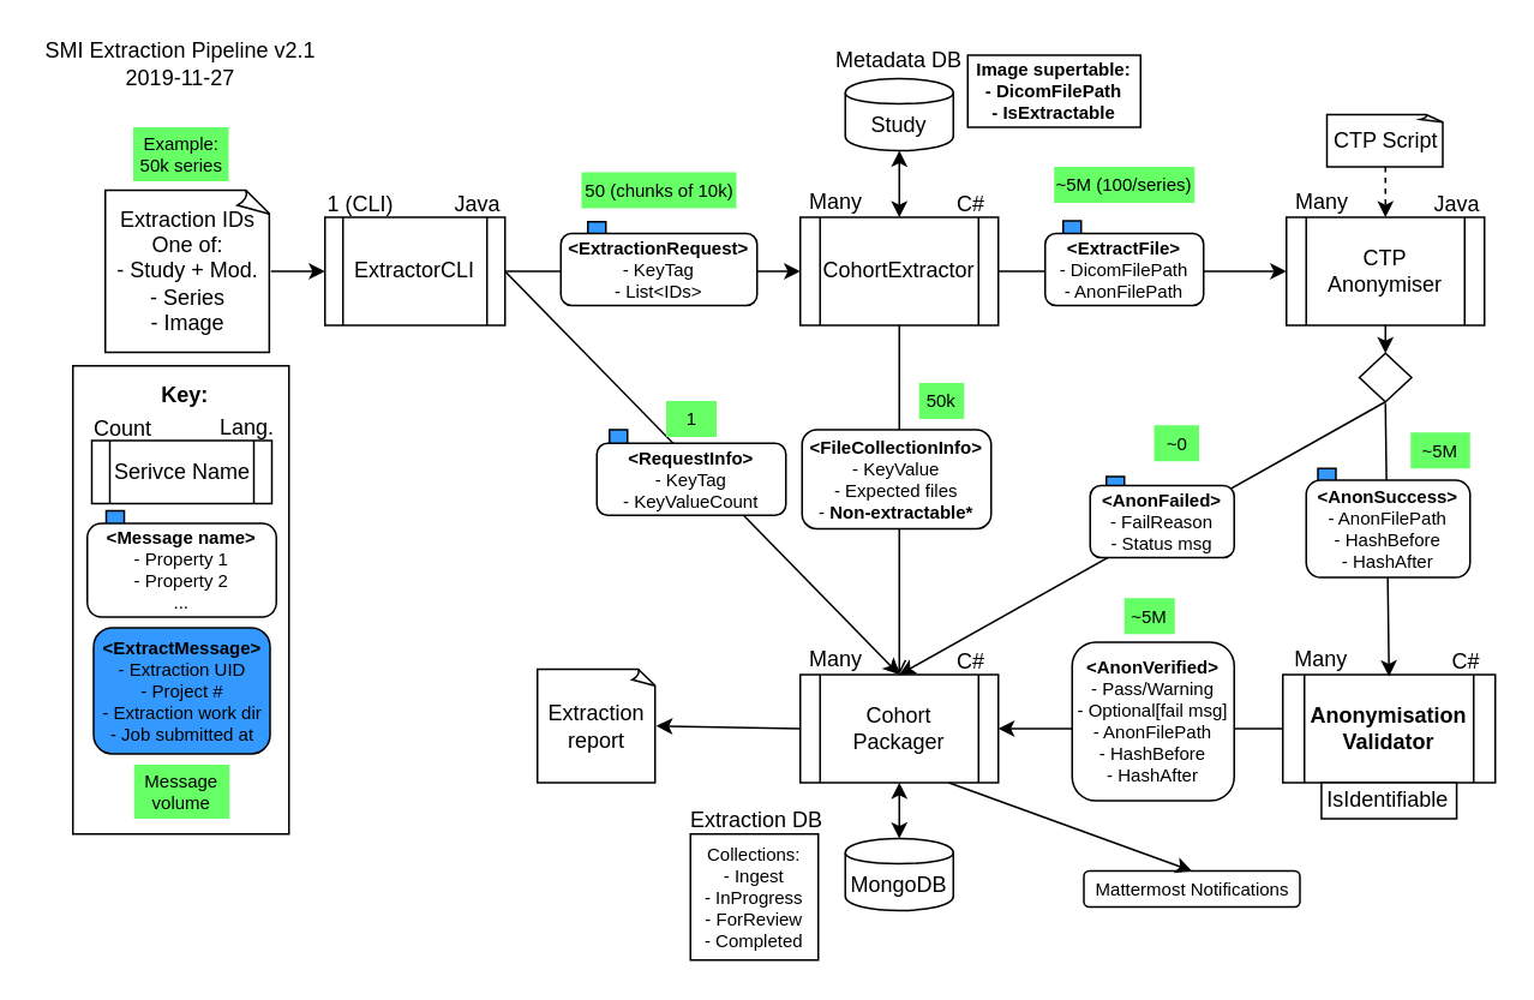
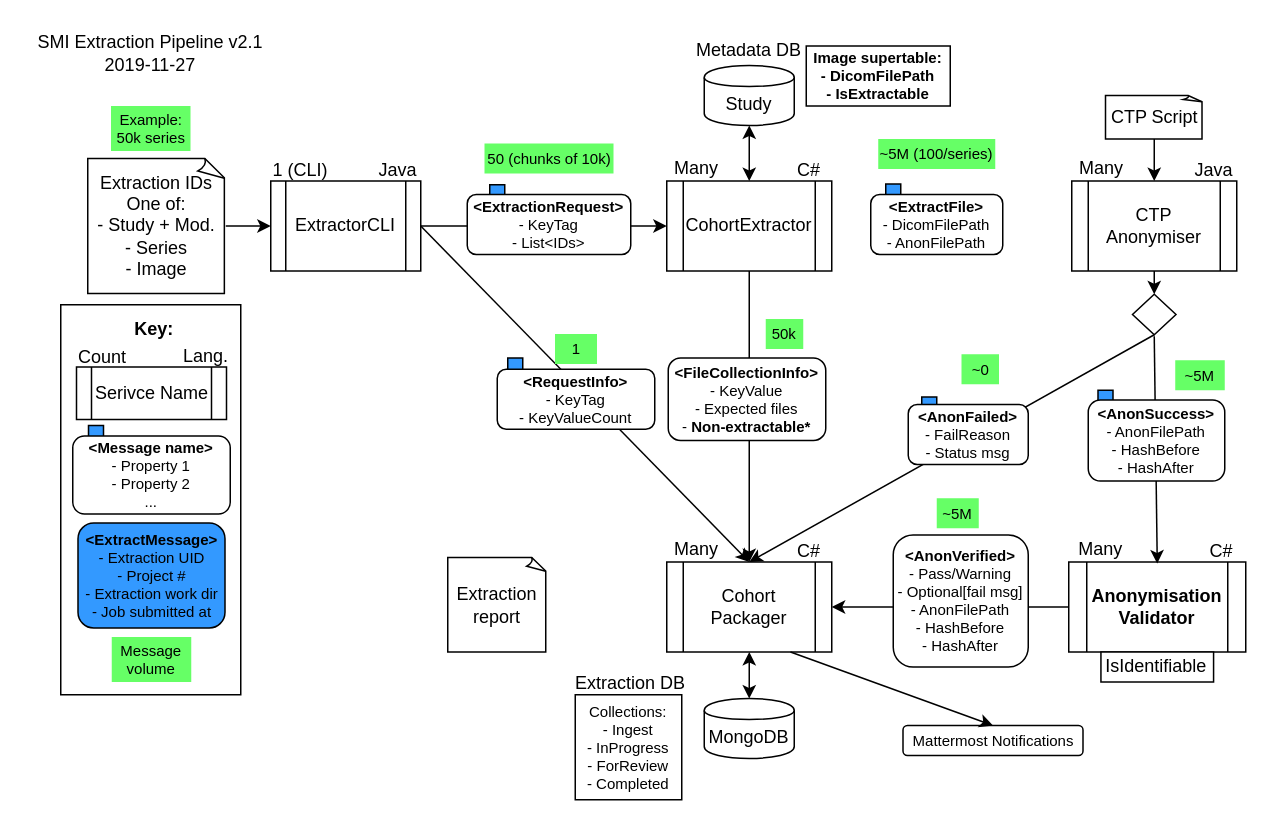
  <mxCell id="0" />
  <mxCell id="1" parent="0" />
  <mxCell id="2" value="" style="rounded=0;whiteSpace=wrap;html=1;fillColor=#3399FF;fontSize=10;" parent="1" vertex="1"><mxGeometry x="600" y="380" width="10" height="20" as="geometry" /></mxCell>
  <mxCell id="3" value="" style="rounded=0;whiteSpace=wrap;html=1;fillColor=#3399FF;fontSize=10;" parent="1" vertex="1"><mxGeometry x="731.5" y="259.5" width="10" height="20" as="geometry" /></mxCell>
  <mxCell id="4" value="" style="rounded=0;whiteSpace=wrap;html=1;fillColor=#3399FF;fontSize=10;" parent="1" vertex="1"><mxGeometry x="614" y="264" width="10" height="20" as="geometry" /></mxCell>
  <mxCell id="5" value="" style="rounded=0;whiteSpace=wrap;html=1;fillColor=#3399FF;fontSize=10;" parent="1" vertex="1"><mxGeometry x="338" y="238" width="10" height="20" as="geometry" /></mxCell>
  <mxCell id="6" value="" style="rounded=0;whiteSpace=wrap;html=1;fillColor=#3399FF;fontSize=10;" parent="1" vertex="1"><mxGeometry x="590" y="122" width="10" height="20" as="geometry" /></mxCell>
  <mxCell id="7" value="" style="rounded=0;whiteSpace=wrap;html=1;fillColor=#3399FF;fontSize=10;" parent="1" vertex="1"><mxGeometry x="326" y="122.5" width="10" height="20" as="geometry" /></mxCell>
  <mxCell id="8" value="SMI Extraction Pipeline v2.1&lt;br&gt;2019-11-27" style="text;html=1;strokeColor=none;fillColor=none;align=center;verticalAlign=middle;whiteSpace=wrap;rounded=0;" parent="1" vertex="1"><mxGeometry y="20" width="160" height="30" as="geometry" x="20" /></mxCell>
  <mxCell id="9" value="Extraction IDs&lt;br&gt;One of:&lt;br&gt;- Study + Mod.&lt;br&gt;- Series&lt;br&gt;- Image" style="whiteSpace=wrap;html=1;shape=mxgraph.basic.document" parent="1" vertex="1"><mxGeometry x="58" y="105" width="92" height="90" as="geometry" /></mxCell>
  <mxCell id="10" value="" style="group" parent="1" vertex="1" connectable="0"><mxGeometry x="714" y="105" width="110" height="75" as="geometry" /></mxCell>
  <mxCell id="11" value="" style="group" parent="10" vertex="1" connectable="0"><mxGeometry width="110" height="75" as="geometry" /></mxCell>
  <mxCell id="12" value="CTP Anonymiser" style="shape=process;whiteSpace=wrap;html=1;backgroundOutline=1;" parent="11" vertex="1"><mxGeometry y="15" width="110" height="60" as="geometry" /></mxCell>
  <mxCell id="13" value="Java" style="text;html=1;strokeColor=none;fillColor=none;align=center;verticalAlign=middle;whiteSpace=wrap;rounded=0;" parent="11" vertex="1"><mxGeometry x="80" width="30" height="15" as="geometry" /></mxCell>
  <mxCell id="14" value="Many" style="text;html=1;strokeColor=none;fillColor=none;align=center;verticalAlign=middle;whiteSpace=wrap;rounded=0;" parent="11" vertex="1"><mxGeometry y="0.5" width="40" height="13" as="geometry" /></mxCell>
  <mxCell id="15" value="" style="group" parent="1" vertex="1" connectable="0"><mxGeometry x="180" y="105" width="100" height="75" as="geometry" /></mxCell>
  <mxCell id="16" value="" style="group" parent="15" vertex="1" connectable="0"><mxGeometry width="100" height="75" as="geometry" /></mxCell>
  <mxCell id="17" value="ExtractorCLI" style="shape=process;whiteSpace=wrap;html=1;backgroundOutline=1;" parent="16" vertex="1"><mxGeometry y="15" width="100" height="60" as="geometry" /></mxCell>
  <mxCell id="18" value="Java" style="text;html=1;strokeColor=none;fillColor=none;align=center;verticalAlign=middle;whiteSpace=wrap;rounded=0;" parent="16" vertex="1"><mxGeometry x="70" width="30" height="15" as="geometry" /></mxCell>
  <mxCell id="19" value="1 (CLI)" style="text;html=1;strokeColor=none;fillColor=none;align=center;verticalAlign=middle;whiteSpace=wrap;rounded=0;" parent="16" vertex="1"><mxGeometry y="2.5" width="40" height="10" as="geometry" /></mxCell>
  <mxCell id="20" value="" style="group" parent="1" vertex="1" connectable="0"><mxGeometry x="444" y="359" width="110" height="75" as="geometry" /></mxCell>
  <mxCell id="21" value="" style="group" parent="20" vertex="1" connectable="0"><mxGeometry width="110" height="75" as="geometry" /></mxCell>
  <mxCell id="22" value="" style="group" parent="21" vertex="1" connectable="0"><mxGeometry width="110" height="75" as="geometry" /></mxCell>
  <mxCell id="23" value="Cohort Packager" style="shape=process;whiteSpace=wrap;html=1;backgroundOutline=1;" parent="22" vertex="1"><mxGeometry y="15" width="110" height="60" as="geometry" /></mxCell>
  <mxCell id="24" value="C#" style="text;html=1;strokeColor=none;fillColor=none;align=center;verticalAlign=middle;whiteSpace=wrap;rounded=0;" parent="22" vertex="1"><mxGeometry x="80" width="30" height="15" as="geometry" /></mxCell>
  <mxCell id="25" value="Many" style="text;html=1;strokeColor=none;fillColor=none;align=center;verticalAlign=middle;whiteSpace=wrap;rounded=0;" parent="22" vertex="1"><mxGeometry y="0.5" width="40" height="13" as="geometry" /></mxCell>
  <mxCell id="26" value="" style="group" parent="1" vertex="1" connectable="0"><mxGeometry x="459" y="23" width="80" height="60" as="geometry" /></mxCell>
  <mxCell id="27" value="" style="group" parent="26" vertex="1" connectable="0"><mxGeometry width="80" height="60" as="geometry" /></mxCell>
  <mxCell id="28" value="Study" style="shape=cylinder;whiteSpace=wrap;html=1;boundedLbl=1;backgroundOutline=1;" parent="27" vertex="1"><mxGeometry x="10" y="20" width="60" height="40" as="geometry" /></mxCell>
  <mxCell id="29" value="Metadata DB" style="text;html=1;strokeColor=none;fillColor=none;align=center;verticalAlign=middle;whiteSpace=wrap;rounded=0;" parent="27" vertex="1"><mxGeometry width="80" height="20" as="geometry" /></mxCell>
  <mxCell id="30" value="" style="group" parent="1" vertex="1" connectable="0"><mxGeometry x="444" y="105" width="110" height="75" as="geometry" /></mxCell>
  <mxCell id="31" value="" style="group" parent="30" vertex="1" connectable="0"><mxGeometry width="110" height="75" as="geometry" /></mxCell>
  <mxCell id="32" value="" style="group" parent="31" vertex="1" connectable="0"><mxGeometry width="110" height="75" as="geometry" /></mxCell>
  <mxCell id="33" value="CohortExtractor" style="shape=process;whiteSpace=wrap;html=1;backgroundOutline=1;" parent="32" vertex="1"><mxGeometry y="15" width="110" height="60" as="geometry" /></mxCell>
  <mxCell id="34" value="C#" style="text;html=1;strokeColor=none;fillColor=none;align=center;verticalAlign=middle;whiteSpace=wrap;rounded=0;" parent="32" vertex="1"><mxGeometry x="80" width="30" height="15" as="geometry" /></mxCell>
  <mxCell id="35" value="Many" style="text;html=1;strokeColor=none;fillColor=none;align=center;verticalAlign=middle;whiteSpace=wrap;rounded=0;" parent="32" vertex="1"><mxGeometry y="0.5" width="40" height="13" as="geometry" /></mxCell>
  <mxCell id="36" value="CTP Script" style="whiteSpace=wrap;html=1;shape=mxgraph.basic.document" parent="1" vertex="1"><mxGeometry x="736.5" y="63" width="65" height="29" as="geometry" /></mxCell>
  <mxCell id="37" value="" style="group" parent="1" vertex="1" connectable="0"><mxGeometry x="712" y="359" width="118" height="95" as="geometry" /></mxCell>
  <mxCell id="38" value="" style="group" parent="37" vertex="1" connectable="0"><mxGeometry width="118" height="75" as="geometry" /></mxCell>
  <mxCell id="39" value="" style="group" parent="38" vertex="1" connectable="0"><mxGeometry width="118" height="75" as="geometry" /></mxCell>
  <mxCell id="40" value="" style="group" parent="39" vertex="1" connectable="0"><mxGeometry width="118" height="75" as="geometry" /></mxCell>
  <mxCell id="41" value="&lt;b&gt;Anonymisation&lt;br&gt;Validator&lt;/b&gt;" style="shape=process;whiteSpace=wrap;html=1;backgroundOutline=1;" parent="40" vertex="1"><mxGeometry y="15" width="118" height="60" as="geometry" /></mxCell>
  <mxCell id="42" value="C#" style="text;html=1;strokeColor=none;fillColor=none;align=center;verticalAlign=middle;whiteSpace=wrap;rounded=0;" parent="40" vertex="1"><mxGeometry x="85.818" width="32.182" height="15" as="geometry" /></mxCell>
  <mxCell id="43" value="Many" style="text;html=1;strokeColor=none;fillColor=none;align=center;verticalAlign=middle;whiteSpace=wrap;rounded=0;" parent="40" vertex="1"><mxGeometry y="0.5" width="42.909" height="13" as="geometry" /></mxCell>
  <mxCell id="44" value="IsIdentifiable" style="rounded=0;whiteSpace=wrap;html=1;" parent="37" vertex="1"><mxGeometry x="21.455" y="75" width="75.091" height="20" as="geometry" /></mxCell>
  <mxCell id="45" value="" style="group" parent="1" vertex="1" connectable="0"><mxGeometry x="459" y="439" width="80" height="80" as="geometry" /></mxCell>
  <mxCell id="46" value="" style="group" parent="45" vertex="1" connectable="0"><mxGeometry width="80" height="60" as="geometry" /></mxCell>
  <mxCell id="47" value="" style="group" parent="46" vertex="1" connectable="0"><mxGeometry width="80" height="60" as="geometry" /></mxCell>
  <mxCell id="48" value="" style="group" parent="47" vertex="1" connectable="0"><mxGeometry width="80" height="60" as="geometry" /></mxCell>
  <mxCell id="49" value="" style="group" parent="48" vertex="1" connectable="0"><mxGeometry x="10" y="26" width="60" height="40" as="geometry" /></mxCell>
  <mxCell id="50" value="MongoDB" style="shape=cylinder;whiteSpace=wrap;html=1;boundedLbl=1;backgroundOutline=1;" parent="49" vertex="1"><mxGeometry width="60" height="40" as="geometry" /></mxCell>
  <mxCell id="51" value="Extraction DB" style="text;html=1;strokeColor=none;fillColor=none;align=center;verticalAlign=middle;whiteSpace=wrap;rounded=0;" parent="45" vertex="1"><mxGeometry x="-79" y="5.5" width="80" height="20" as="geometry" /></mxCell>
  <mxCell id="52" value="" style="endArrow=classic;html=1;exitX=1;exitY=0.5;exitDx=0;exitDy=0;entryX=0;entryY=0.5;entryDx=0;entryDy=0;" parent="1" source="17" target="33" edge="1"><mxGeometry width="50" height="50" relative="1" as="geometry"><mxPoint x="260" y="273" as="sourcePoint" /><mxPoint x="310" y="223" as="targetPoint" /></mxGeometry></mxCell>
- <mxCell id="53" value="" style="endArrow=classic;html=1;exitX=1;exitY=0.5;exitDx=0;exitDy=0;entryX=0;entryY=0.5;entryDx=0;entryDy=0;" parent="1" source="33" target="12" edge="1"><mxGeometry width="50" height="50" relative="1" as="geometry"><mxPoint x="470" y="273" as="sourcePoint" /><mxPoint x="520" y="223" as="targetPoint" /></mxGeometry></mxCell>
  <mxCell id="54" value="" style="endArrow=classic;html=1;entryX=0.5;entryY=0;entryDx=0;entryDy=0;exitX=0.5;exitY=1;exitDx=0;exitDy=0;fontStyle=4" parent="1" edge="1"><mxGeometry width="50" height="50" relative="1" as="geometry"><mxPoint x="769" y="223.5" as="sourcePoint" /><mxPoint x="771" y="375" as="targetPoint" /></mxGeometry></mxCell>
  <mxCell id="55" value="" style="endArrow=classic;html=1;exitX=0;exitY=0.5;exitDx=0;exitDy=0;entryX=1;entryY=0.5;entryDx=0;entryDy=0;" parent="1" source="41" target="23" edge="1"><mxGeometry width="50" height="50" relative="1" as="geometry"><mxPoint x="430" y="319" as="sourcePoint" /><mxPoint x="480" y="269" as="targetPoint" /></mxGeometry></mxCell>
- <mxCell id="56" value="" style="endArrow=open;html=1;entryX=0.5;entryY=0;entryDx=0;entryDy=0;exitX=0.5;exitY=1;exitDx=0;exitDy=0;" parent="1" source="33" target="23" edge="1"><mxGeometry width="50" height="50" relative="1" as="geometry"><mxPoint x="394" y="233" as="sourcePoint" /><mxPoint x="524" y="183" as="targetPoint" /></mxGeometry></mxCell>
+ <mxCell id="56" value="" style="endArrow=classic;html=1;entryX=0.5;entryY=0;entryDx=0;entryDy=0;exitX=0.5;exitY=1;exitDx=0;exitDy=0;" parent="1" source="33" target="23" edge="1"><mxGeometry width="50" height="50" relative="1" as="geometry"><mxPoint x="394" y="233" as="sourcePoint" /><mxPoint x="524" y="183" as="targetPoint" /></mxGeometry></mxCell>
  <mxCell id="57" value="" style="endArrow=classic;html=1;entryX=0.5;entryY=0;entryDx=0;entryDy=0;exitX=0.5;exitY=1;exitDx=0;exitDy=0;" parent="1" source="97" target="23" edge="1"><mxGeometry width="50" height="50" relative="1" as="geometry"><mxPoint x="770" y="215" as="sourcePoint" /><mxPoint x="380" y="233" as="targetPoint" /></mxGeometry></mxCell>
  <mxCell id="58" value="" style="endArrow=classic;html=1;entryX=0.5;entryY=0;entryDx=0;entryDy=0;" parent="1" target="23" edge="1"><mxGeometry width="50" height="50" relative="1" as="geometry"><mxPoint x="280" y="150" as="sourcePoint" /><mxPoint x="440" y="233" as="targetPoint" /></mxGeometry></mxCell>
  <mxCell id="59" value="" style="endArrow=classic;startArrow=classic;html=1;exitX=0.5;exitY=1;exitDx=0;exitDy=0;entryX=0.5;entryY=0;entryDx=0;entryDy=0;" parent="1" source="28" target="33" edge="1"><mxGeometry width="50" height="50" relative="1" as="geometry"><mxPoint x="254" y="543" as="sourcePoint" /><mxPoint x="304" y="493" as="targetPoint" /></mxGeometry></mxCell>
  <mxCell id="60" value="" style="endArrow=classic;startArrow=classic;html=1;exitX=0.5;exitY=1;exitDx=0;exitDy=0;entryX=0.5;entryY=0;entryDx=0;entryDy=0;" parent="1" source="23" target="50" edge="1"><mxGeometry width="50" height="50" relative="1" as="geometry"><mxPoint x="354" y="569" as="sourcePoint" /><mxPoint x="404" y="519" as="targetPoint" /></mxGeometry></mxCell>
- <mxCell id="61" value="" style="endArrow=classic;html=1;exitX=0.5;exitY=1;exitDx=0;exitDy=0;exitPerimeter=0;entryX=0.5;entryY=0;entryDx=0;entryDy=0;dashed=1;" parent="1" source="36" target="12" edge="1"><mxGeometry width="50" height="50" relative="1" as="geometry"><mxPoint x="554" y="633" as="sourcePoint" /><mxPoint x="604" y="583" as="targetPoint" /></mxGeometry></mxCell>
+ <mxCell id="61" value="" style="endArrow=classic;html=1;exitX=0.5;exitY=1;exitDx=0;exitDy=0;exitPerimeter=0;entryX=0.5;entryY=0;entryDx=0;entryDy=0;" parent="1" source="36" target="12" edge="1"><mxGeometry width="50" height="50" relative="1" as="geometry"><mxPoint x="554" y="633" as="sourcePoint" /><mxPoint x="604" y="583" as="targetPoint" /></mxGeometry></mxCell>
  <mxCell id="62" value="&lt;b&gt;&amp;lt;ExtractionRequest&amp;gt;&lt;br&gt;&lt;/b&gt;- KeyTag&lt;br&gt;- List&amp;lt;IDs&amp;gt;" style="rounded=1;whiteSpace=wrap;html=1;fontSize=10;" parent="1" vertex="1"><mxGeometry x="311" y="129" width="109" height="40" as="geometry" /></mxCell>
  <mxCell id="63" value="&lt;b&gt;&amp;lt;ExtractFile&amp;gt;&lt;/b&gt;&lt;br&gt;- DicomFilePath&lt;br&gt;- AnonFilePath" style="rounded=1;whiteSpace=wrap;html=1;fontSize=10;" parent="1" vertex="1"><mxGeometry x="580" y="129" width="88" height="40" as="geometry" /></mxCell>
  <mxCell id="64" value="&lt;b&gt;&amp;lt;AnonSuccess&amp;gt;&lt;/b&gt;&lt;br&gt;- AnonFilePath&lt;br&gt;- HashBefore&lt;br&gt;- HashAfter" style="rounded=1;whiteSpace=wrap;html=1;fontSize=10;fontStyle=0" parent="1" vertex="1"><mxGeometry x="725" y="266" width="91" height="54" as="geometry" /></mxCell>
  <mxCell id="65" value="&lt;b&gt;&amp;lt;AnonVerified&amp;gt;&lt;/b&gt;&lt;br&gt;- Pass/Warning&lt;br&gt;- Optional[fail msg]&lt;br&gt;- AnonFilePath&lt;br&gt;- HashBefore&lt;br&gt;- HashAfter" style="rounded=1;whiteSpace=wrap;html=1;fontSize=10;" parent="1" vertex="1"><mxGeometry x="595" y="356" width="90" height="88" as="geometry" /></mxCell>
  <mxCell id="66" value="&lt;b&gt;&amp;lt;FileCollectionInfo&amp;gt;&lt;/b&gt;&lt;br&gt;- KeyValue&lt;br&gt;- Expected files&lt;br&gt;- &lt;b&gt;Non-extractable*&lt;/b&gt;" style="rounded=1;whiteSpace=wrap;html=1;fontSize=10;" parent="1" vertex="1"><mxGeometry x="445" y="238" width="105" height="55" as="geometry" /></mxCell>
  <mxCell id="67" value="&lt;b&gt;&amp;lt;RequestInfo&amp;gt;&lt;/b&gt;&lt;br&gt;- KeyTag&lt;br&gt;- KeyValueCount" style="rounded=1;whiteSpace=wrap;html=1;fontSize=10;" parent="1" vertex="1"><mxGeometry x="331" y="245.5" width="105" height="40" as="geometry" /></mxCell>
  <mxCell id="68" value="" style="endArrow=classic;html=1;fontSize=10;exitX=1;exitY=0.5;exitDx=0;exitDy=0;exitPerimeter=0;entryX=0;entryY=0.5;entryDx=0;entryDy=0;" parent="1" source="9" target="17" edge="1"><mxGeometry width="50" height="50" relative="1" as="geometry"><mxPoint x="90" y="333" as="sourcePoint" /><mxPoint x="140" y="283" as="targetPoint" /></mxGeometry></mxCell>
  <mxCell id="69" value="Example:&lt;br&gt;50k series" style="text;html=1;strokeColor=none;fillColor=#66FF66;align=center;verticalAlign=middle;whiteSpace=wrap;rounded=0;fontSize=10;" parent="1" vertex="1"><mxGeometry x="73.5" y="70" width="53" height="30" as="geometry" /></mxCell>
  <mxCell id="70" value="50 (chunks of 10k)" style="text;html=1;strokeColor=none;fillColor=#66FF66;align=center;verticalAlign=middle;whiteSpace=wrap;rounded=0;fontSize=10;" parent="1" vertex="1"><mxGeometry x="322.5" y="95" width="86" height="20" as="geometry" /></mxCell>
  <mxCell id="71" value="~5M (100/series)" style="text;html=1;strokeColor=none;fillColor=#66FF66;align=center;verticalAlign=middle;whiteSpace=wrap;rounded=0;fontSize=10;" parent="1" vertex="1"><mxGeometry x="585" y="92" width="78" height="20" as="geometry" /></mxCell>
  <mxCell id="72" value="~0" style="text;html=1;strokeColor=none;fillColor=#66FF66;align=center;verticalAlign=middle;whiteSpace=wrap;rounded=0;fontSize=10;" parent="1" vertex="1"><mxGeometry x="640.5" y="235.5" width="25" height="20" as="geometry" /></mxCell>
  <mxCell id="73" value="~5M" style="text;html=1;strokeColor=none;fillColor=#66FF66;align=center;verticalAlign=middle;whiteSpace=wrap;rounded=0;fontSize=10;" parent="1" vertex="1"><mxGeometry x="783" y="239.5" width="33" height="20" as="geometry" /></mxCell>
  <mxCell id="74" value="~5M" style="text;html=1;strokeColor=none;fillColor=#66FF66;align=center;verticalAlign=middle;whiteSpace=wrap;rounded=0;fontSize=10;" parent="1" vertex="1"><mxGeometry x="624" y="331.5" width="28" height="20" as="geometry" /></mxCell>
  <mxCell id="75" value="50k" style="text;html=1;strokeColor=none;fillColor=#66FF66;align=center;verticalAlign=middle;whiteSpace=wrap;rounded=0;fontSize=10;" parent="1" vertex="1"><mxGeometry x="510" y="212" width="25" height="20" as="geometry" /></mxCell>
  <mxCell id="76" value="" style="group" parent="1" vertex="1" connectable="0"><mxGeometry x="48" y="209" width="105.0" height="245" as="geometry" /></mxCell>
  <mxCell id="77" value="&lt;b&gt;&lt;font style=&quot;font-size: 12px&quot;&gt;Key:&lt;/font&gt;&lt;/b&gt;" style="text;html=1;strokeColor=none;fillColor=none;align=center;verticalAlign=middle;whiteSpace=wrap;rounded=0;fontSize=10;" parent="76" vertex="1"><mxGeometry x="17.5" width="73" height="20" as="geometry" /></mxCell>
  <mxCell id="78" value="" style="group" parent="76" vertex="1" connectable="0"><mxGeometry y="20" width="105.0" height="225" as="geometry" /></mxCell>
  <mxCell id="79" value="&lt;b&gt;&amp;lt;ExtractMessage&amp;gt;&lt;br&gt;&lt;/b&gt;- Extraction UID&lt;br&gt;- Project #&lt;br&gt;- Extraction work dir&lt;br&gt;- Job submitted at" style="rounded=1;whiteSpace=wrap;html=1;fontSize=10;fillColor=#3399FF;" parent="78" vertex="1"><mxGeometry x="3.5" y="119" width="98" height="70" as="geometry" /></mxCell>
  <mxCell id="80" value="Message volume" style="text;html=1;strokeColor=none;fillColor=#66FF66;align=center;verticalAlign=middle;whiteSpace=wrap;rounded=0;fontSize=10;" parent="78" vertex="1"><mxGeometry x="26.0" y="195" width="53" height="30" as="geometry" /></mxCell>
  <mxCell id="81" value="" style="group" parent="78" vertex="1" connectable="0"><mxGeometry x="2.5" width="100" height="75" as="geometry" /></mxCell>
  <mxCell id="82" value="" style="group" parent="81" vertex="1" connectable="0"><mxGeometry width="100" height="50" as="geometry" /></mxCell>
  <mxCell id="83" value="Serivce Name" style="shape=process;whiteSpace=wrap;html=1;backgroundOutline=1;" parent="82" vertex="1"><mxGeometry y="15" width="100" height="35" as="geometry" /></mxCell>
  <mxCell id="84" value="Lang." style="text;html=1;strokeColor=none;fillColor=none;align=center;verticalAlign=middle;whiteSpace=wrap;rounded=0;" parent="82" vertex="1"><mxGeometry x="71" width="30" height="15" as="geometry" /></mxCell>
  <mxCell id="85" value="Count" style="text;html=1;strokeColor=none;fillColor=none;align=center;verticalAlign=middle;whiteSpace=wrap;rounded=0;" parent="82" vertex="1"><mxGeometry x="-3" y="3.5" width="40" height="10" as="geometry" /></mxCell>
  <mxCell id="86" value="" style="group" parent="78" vertex="1" connectable="0"><mxGeometry y="54" width="105" height="59" as="geometry" /></mxCell>
  <mxCell id="87" value="" style="rounded=0;whiteSpace=wrap;html=1;fillColor=#3399FF;fontSize=10;" parent="86" vertex="1"><mxGeometry x="10.5" width="10" height="20" as="geometry" /></mxCell>
  <mxCell id="88" value="&lt;b&gt;&amp;lt;Message name&amp;gt;&lt;/b&gt;&lt;br&gt;- Property 1&lt;br&gt;- Property 2&lt;br&gt;..." style="rounded=1;whiteSpace=wrap;html=1;fontSize=10;" parent="86" vertex="1"><mxGeometry y="7" width="105" height="52" as="geometry" /></mxCell>
  <mxCell id="89" value="" style="rounded=0;whiteSpace=wrap;html=1;strokeColor=#000000;fillColor=none;fontSize=10;" parent="1" vertex="1"><mxGeometry x="40" y="202.5" width="120" height="260" as="geometry" /></mxCell>
  <mxCell id="90" value="1" style="text;html=1;strokeColor=none;fillColor=#66FF66;align=center;verticalAlign=middle;whiteSpace=wrap;rounded=0;fontSize=10;" parent="1" vertex="1"><mxGeometry x="369.5" y="222" width="28" height="20" as="geometry" /></mxCell>
  <mxCell id="91" value="&lt;span style=&quot;white-space: normal&quot;&gt;Mattermost Notifications&lt;/span&gt;" style="rounded=1;whiteSpace=wrap;html=1;strokeColor=#000000;fillColor=none;fontSize=10;" parent="1" vertex="1"><mxGeometry x="601.5" y="483" width="120" height="20" as="geometry" /></mxCell>
  <mxCell id="92" value="" style="endArrow=classic;html=1;fontSize=10;exitX=0.75;exitY=1;exitDx=0;exitDy=0;entryX=0.5;entryY=0;entryDx=0;entryDy=0;" parent="1" source="23" target="91" edge="1"><mxGeometry width="50" height="50" relative="1" as="geometry"><mxPoint x="580" y="473" as="sourcePoint" /><mxPoint x="200" y="523" as="targetPoint" /></mxGeometry></mxCell>
  <mxCell id="93" value="Collections:&lt;br&gt;- Ingest&lt;br&gt;- InProgress&lt;br&gt;- ForReview&lt;br&gt;- Completed" style="rounded=0;whiteSpace=wrap;html=1;strokeColor=#000000;fillColor=none;fontSize=10;" parent="1" vertex="1"><mxGeometry x="383" y="462.5" width="71" height="70" as="geometry" /></mxCell>
  <mxCell id="94" value="&lt;b&gt;Image supertable:&lt;br&gt;- DicomFilePath&lt;br&gt;- IsExtractable&lt;/b&gt;" style="rounded=0;whiteSpace=wrap;html=1;strokeColor=#000000;fillColor=none;fontSize=10;" parent="1" vertex="1"><mxGeometry x="537" y="30" width="96" height="40" as="geometry" /></mxCell>
  <mxCell id="95" value="Extraction report" style="whiteSpace=wrap;html=1;shape=mxgraph.basic.document" parent="1" vertex="1"><mxGeometry x="298" y="371" width="66" height="63" as="geometry" /></mxCell>
- <mxCell id="96" value="" style="endArrow=classic;html=1;exitX=0;exitY=0.5;exitDx=0;exitDy=0;entryX=1;entryY=0.5;entryDx=0;entryDy=0;entryPerimeter=0;" parent="1" source="23" target="95" edge="1"><mxGeometry width="50" height="50" relative="1" as="geometry"><mxPoint x="330" y="395" as="sourcePoint" /><mxPoint x="380" y="345" as="targetPoint" /></mxGeometry></mxCell>
  <mxCell id="97" value="" style="rhombus;whiteSpace=wrap;html=1;" vertex="1" parent="1"><mxGeometry x="754.5" y="195.5" width="29" height="27" as="geometry" /></mxCell>
  <mxCell id="98" value="&lt;b&gt;&amp;lt;AnonFailed&amp;gt;&lt;/b&gt;&lt;br&gt;- FailReason&lt;br&gt;- Status msg" style="rounded=1;whiteSpace=wrap;html=1;fontSize=10;" parent="1" vertex="1"><mxGeometry x="605" y="269" width="80" height="40" as="geometry" /></mxCell>
  <mxCell id="99" value="" style="endArrow=classic;html=1;exitX=0.5;exitY=1;exitDx=0;exitDy=0;entryX=0.5;entryY=0;entryDx=0;entryDy=0;" edge="1" parent="1" source="12" target="97"><mxGeometry width="50" height="50" relative="1" as="geometry"><mxPoint x="700" y="245" as="sourcePoint" /><mxPoint x="750" y="195" as="targetPoint" /></mxGeometry></mxCell>
